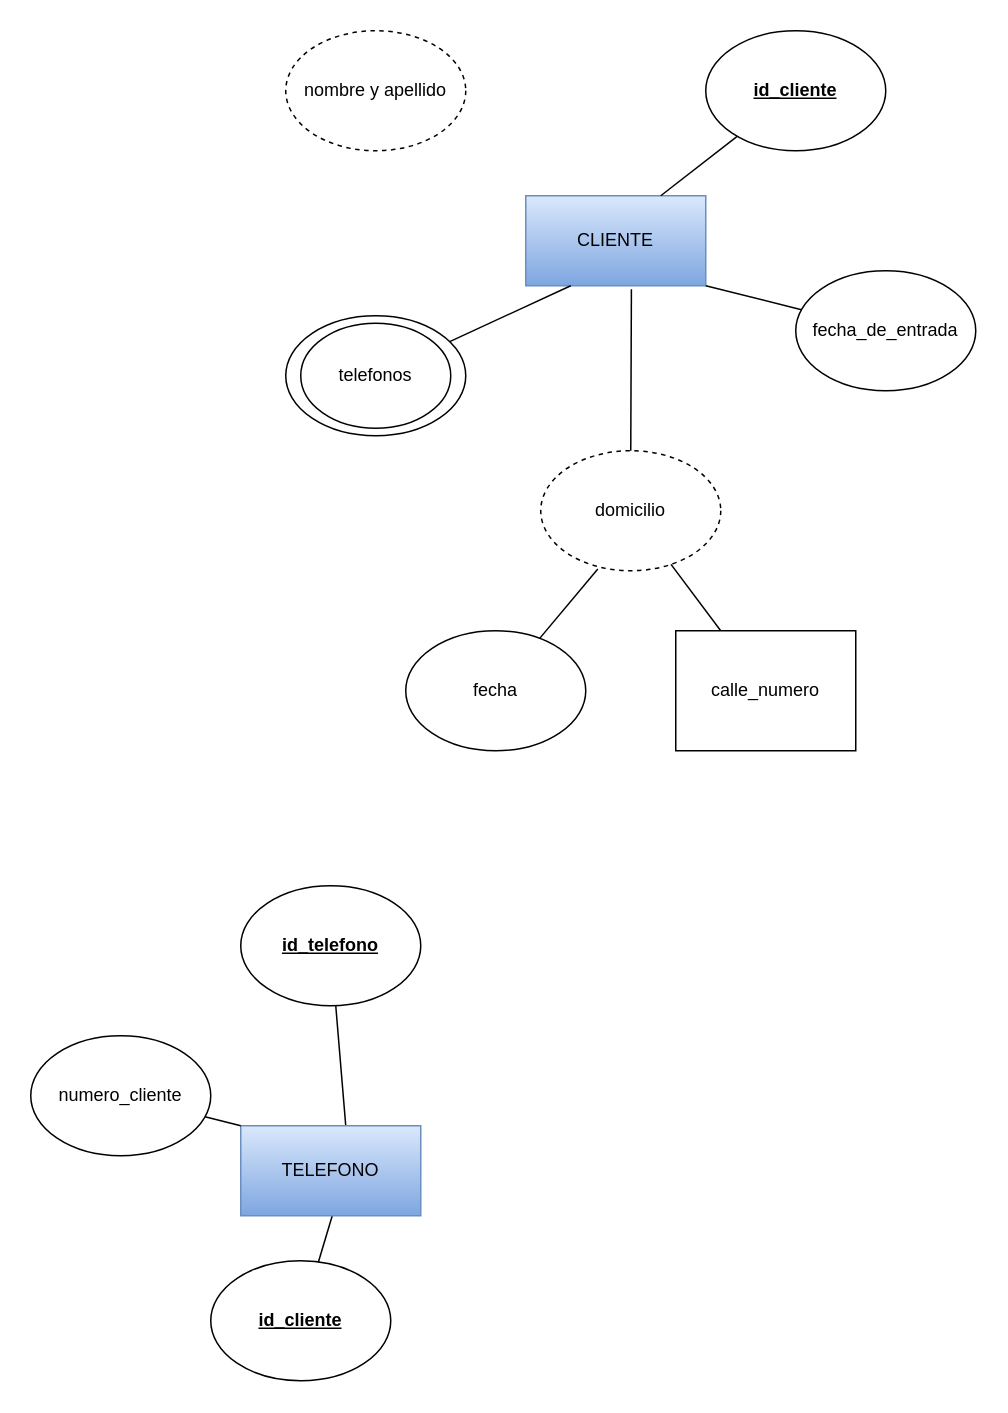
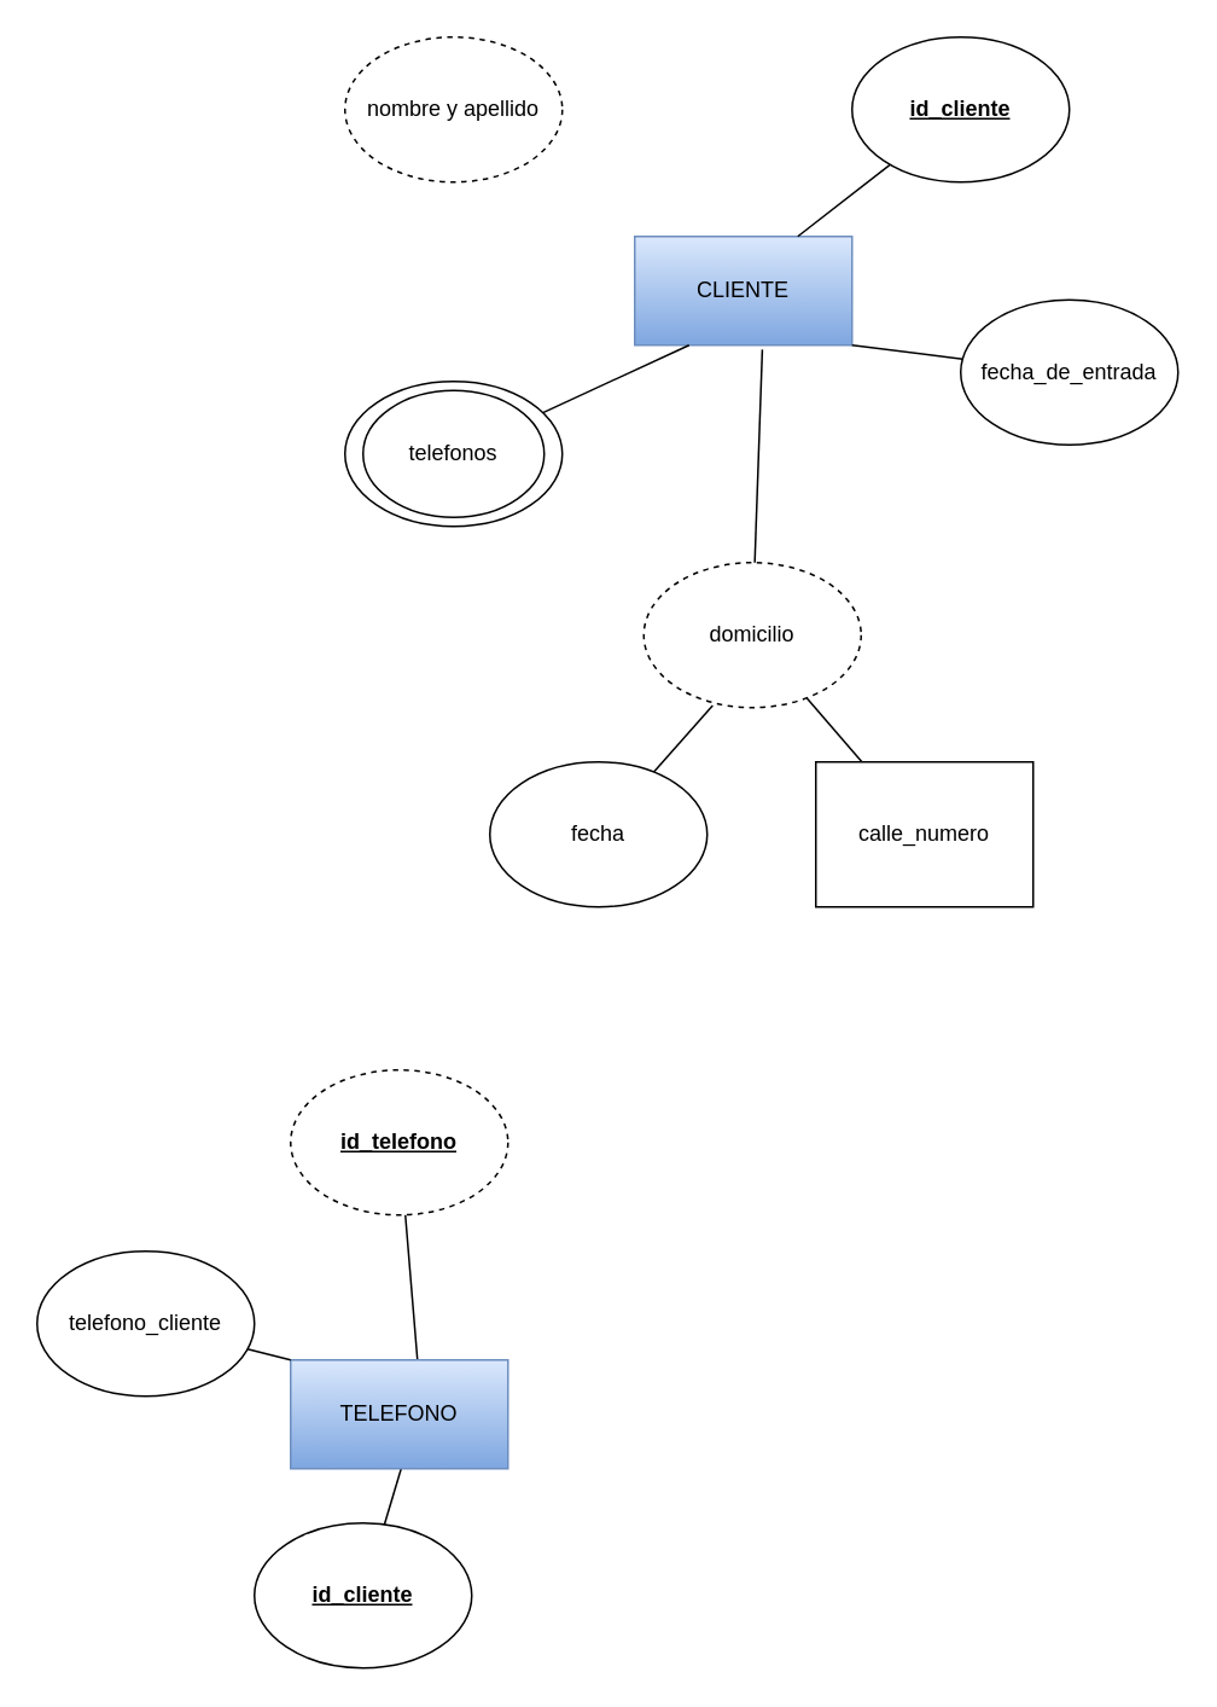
  <mxCell id="0" />
  <mxCell id="1" parent="0" />
  <mxCell id="2" value="CLIENTE" style="rounded=0;whiteSpace=wrap;html=1;fillColor=#dae8fc;strokeColor=#6c8ebf;gradientColor=#7ea6e0;" parent="1" vertex="1"><mxGeometry x="350" y="130" width="120" height="60" as="geometry" /></mxCell>
  <mxCell id="3" value="nombre y apellido" style="ellipse;whiteSpace=wrap;html=1;dashed=1;" parent="1" vertex="1"><mxGeometry x="190" y="20" width="120" height="80" as="geometry" /></mxCell>
  <mxCell id="4" style="edgeStyle=none;shape=connector;rounded=0;orthogonalLoop=1;jettySize=auto;html=1;entryX=0.75;entryY=0;entryDx=0;entryDy=0;strokeColor=default;align=center;verticalAlign=middle;fontFamily=Helvetica;fontSize=11;fontColor=default;labelBackgroundColor=default;endArrow=none;endFill=0;fillColor=default;" parent="1" source="5" target="2" edge="1"><mxGeometry relative="1" as="geometry" /></mxCell>
  <mxCell id="5" value="id_cliente" style="ellipse;whiteSpace=wrap;html=1;fontStyle=5" parent="1" vertex="1"><mxGeometry x="470" y="20" width="120" height="80" as="geometry" /></mxCell>
  <mxCell id="6" style="edgeStyle=none;shape=connector;rounded=0;orthogonalLoop=1;jettySize=auto;html=1;entryX=1;entryY=1;entryDx=0;entryDy=0;strokeColor=default;align=center;verticalAlign=middle;fontFamily=Helvetica;fontSize=11;fontColor=default;labelBackgroundColor=default;endArrow=none;endFill=0;fillColor=default;" parent="1" source="7" target="2" edge="1"><mxGeometry relative="1" as="geometry" /></mxCell>
- <mxCell id="7" value="fecha_de_entrada" style="ellipse;whiteSpace=wrap;html=1;" parent="1" vertex="1"><mxGeometry x="530" y="180" width="120" height="80" as="geometry" /></mxCell>
+ <mxCell id="7" value="fecha_de_entrada" style="ellipse;whiteSpace=wrap;html=1;" parent="1" vertex="1"><mxGeometry x="530" y="165" width="120" height="80" as="geometry" /></mxCell>
  <mxCell id="8" value="" style="group" parent="1" vertex="1" connectable="0"><mxGeometry x="190" y="210" width="120" height="80" as="geometry" /></mxCell>
  <mxCell id="9" value="telefonos" style="ellipse;whiteSpace=wrap;html=1;" parent="8" vertex="1"><mxGeometry width="120" height="80" as="geometry" /></mxCell>
  <mxCell id="10" value="telefonos" style="ellipse;whiteSpace=wrap;html=1;" parent="8" vertex="1"><mxGeometry x="10" y="5" width="100" height="70" as="geometry" /></mxCell>
  <mxCell id="11" style="edgeStyle=none;shape=connector;rounded=0;orthogonalLoop=1;jettySize=auto;html=1;entryX=0.25;entryY=1;entryDx=0;entryDy=0;strokeColor=default;align=center;verticalAlign=middle;fontFamily=Helvetica;fontSize=11;fontColor=default;labelBackgroundColor=default;endArrow=none;endFill=0;fillColor=default;" parent="1" source="9" target="2" edge="1"><mxGeometry relative="1" as="geometry" /></mxCell>
- <mxCell id="12" value="domicilio" style="ellipse;whiteSpace=wrap;html=1;dashed=1;" parent="1" vertex="1"><mxGeometry x="360" y="300" width="120" height="80" as="geometry" /></mxCell>
+ <mxCell id="12" value="domicilio" style="ellipse;whiteSpace=wrap;html=1;dashed=1;" parent="1" vertex="1"><mxGeometry x="355" y="310" width="120" height="80" as="geometry" /></mxCell>
  <mxCell id="13" style="edgeStyle=none;shape=connector;rounded=0;orthogonalLoop=1;jettySize=auto;html=1;entryX=0.587;entryY=1.04;entryDx=0;entryDy=0;entryPerimeter=0;strokeColor=default;align=center;verticalAlign=middle;fontFamily=Helvetica;fontSize=11;fontColor=default;labelBackgroundColor=default;endArrow=none;endFill=0;fillColor=default;" parent="1" source="12" target="2" edge="1"><mxGeometry relative="1" as="geometry" /></mxCell>
  <mxCell id="14" style="edgeStyle=none;shape=connector;rounded=0;orthogonalLoop=1;jettySize=auto;html=1;entryX=0.317;entryY=0.985;entryDx=0;entryDy=0;strokeColor=default;align=center;verticalAlign=middle;fontFamily=Helvetica;fontSize=11;fontColor=default;labelBackgroundColor=default;endArrow=none;endFill=0;fillColor=default;entryPerimeter=0;" parent="1" source="15" target="12" edge="1"><mxGeometry relative="1" as="geometry" /></mxCell>
  <mxCell id="15" value="fecha" style="ellipse;whiteSpace=wrap;html=1;" parent="1" vertex="1"><mxGeometry x="270" y="420" width="120" height="80" as="geometry" /></mxCell>
  <mxCell id="16" style="edgeStyle=none;shape=connector;rounded=0;orthogonalLoop=1;jettySize=auto;html=1;strokeColor=default;align=center;verticalAlign=middle;fontFamily=Helvetica;fontSize=11;fontColor=default;labelBackgroundColor=default;endArrow=none;endFill=0;fillColor=default;" parent="1" source="17" target="12" edge="1"><mxGeometry relative="1" as="geometry" /></mxCell>
  <mxCell id="17" value="calle_numero" style="whiteSpace=wrap;html=1;rounded=0;" parent="1" vertex="1"><mxGeometry x="450" y="420" width="120" height="80" as="geometry" /></mxCell>
  <mxCell id="18" style="edgeStyle=none;shape=connector;rounded=0;orthogonalLoop=1;jettySize=auto;html=1;entryX=0.5;entryY=0;entryDx=0;entryDy=0;strokeColor=default;align=center;verticalAlign=middle;fontFamily=Helvetica;fontSize=11;fontColor=default;labelBackgroundColor=default;endArrow=none;endFill=0;" edge="1" parent="1" source="19"><mxGeometry relative="1" as="geometry"><mxPoint x="230" y="750" as="targetPoint" /></mxGeometry></mxCell>
- <mxCell id="19" value="id_telefono" style="ellipse;whiteSpace=wrap;html=1;fontStyle=5" vertex="1" parent="1"><mxGeometry x="160" y="590" width="120" height="80" as="geometry" /></mxCell>
+ <mxCell id="19" value="id_telefono" style="ellipse;whiteSpace=wrap;html=1;fontStyle=5;dashed=1;" vertex="1" parent="1"><mxGeometry x="160" y="590" width="120" height="80" as="geometry" /></mxCell>
  <mxCell id="20" value="id_cliente" style="ellipse;whiteSpace=wrap;html=1;fontStyle=5" vertex="1" parent="1"><mxGeometry x="140" y="840" width="120" height="80" as="geometry" /></mxCell>
  <mxCell id="21" style="edgeStyle=none;shape=connector;rounded=0;orthogonalLoop=1;jettySize=auto;html=1;strokeColor=default;align=center;verticalAlign=middle;fontFamily=Helvetica;fontSize=11;fontColor=default;labelBackgroundColor=default;endArrow=none;endFill=0;" edge="1" parent="1" source="20"><mxGeometry relative="1" as="geometry"><mxPoint x="221" y="810" as="targetPoint" /></mxGeometry></mxCell>
  <mxCell id="22" value="TELEFONO" style="rounded=0;whiteSpace=wrap;html=1;fillColor=#dae8fc;strokeColor=#6c8ebf;gradientColor=#7ea6e0;" vertex="1" parent="1"><mxGeometry x="160" y="750" width="120" height="60" as="geometry" /></mxCell>
  <mxCell id="23" style="edgeStyle=none;shape=connector;rounded=0;orthogonalLoop=1;jettySize=auto;html=1;entryX=0;entryY=0;entryDx=0;entryDy=0;strokeColor=default;align=center;verticalAlign=middle;fontFamily=Helvetica;fontSize=11;fontColor=default;labelBackgroundColor=default;endArrow=none;endFill=0;fillColor=default;" edge="1" parent="1" source="24" target="22"><mxGeometry relative="1" as="geometry" /></mxCell>
- <mxCell id="24" value="numero_cliente" style="ellipse;whiteSpace=wrap;html=1;" vertex="1" parent="1"><mxGeometry x="20" y="690" width="120" height="80" as="geometry" /></mxCell>
+ <mxCell id="24" value="telefono_cliente" style="ellipse;whiteSpace=wrap;html=1;" vertex="1" parent="1"><mxGeometry x="20" y="690" width="120" height="80" as="geometry" /></mxCell>
